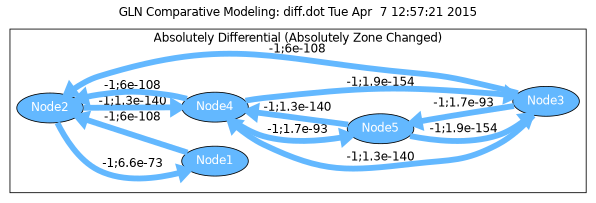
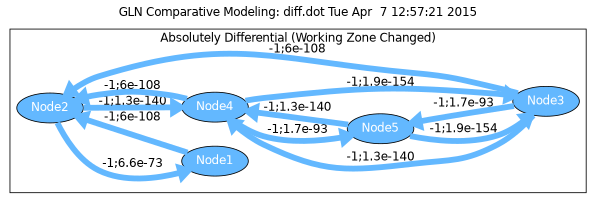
  digraph {
    fontname=Helvetica
    label="GLN Comparative Modeling: diff.dot	Tue Apr  7 12:57:21 2015"
    labelloc=t
    rankdir=LR
    node [fillcolor=steelblue1 fontcolor=white fontname=Helvetica shape=ellipse style=filled]
    edge [arrowhead=normal color=steelblue1 fontname=Helvetica penwidth=7 style=solid]
    Node2
    Node1
    Node4
    Node3
    Node5
    subgraph cluster_1 {
-     label="Absolutely Differential (Absolutely Zone Changed)"
+     label="Absolutely Differential (Working Zone Changed)"
      Node2
      Node1
      Node4
      Node3
      Node5
    }
    subgraph cluster_2 {
      label="Relatively Differential (Working Zone Changed)"
    }
    subgraph cluster_3 {
      label="Conserved (Working Zone Changed)"
    }
    subgraph cluster_4 {
      label="Conserved (Working Zone Unchanged)"
    }
    Node2 -> Node1 [label="-1;6.6e-73"]
    Node2 -> Node4 [label="-1;1.3e-140"]
    Node1 -> Node2 [label="-1;6e-108"]
    Node4 -> Node2 [label="-1;6e-108"]
    Node4 -> Node3 [label="-1;1.9e-154"]
    Node4 -> Node5 [label="-1;1.7e-93"]
    Node3 -> Node2 [label="-1;6e-108"]
    Node3 -> Node4 [label="-1;1.3e-140"]
    Node3 -> Node5 [label="-1;1.7e-93"]
    Node5 -> Node4 [label="-1;1.3e-140"]
    Node5 -> Node3 [label="-1;1.9e-154"]
  }
